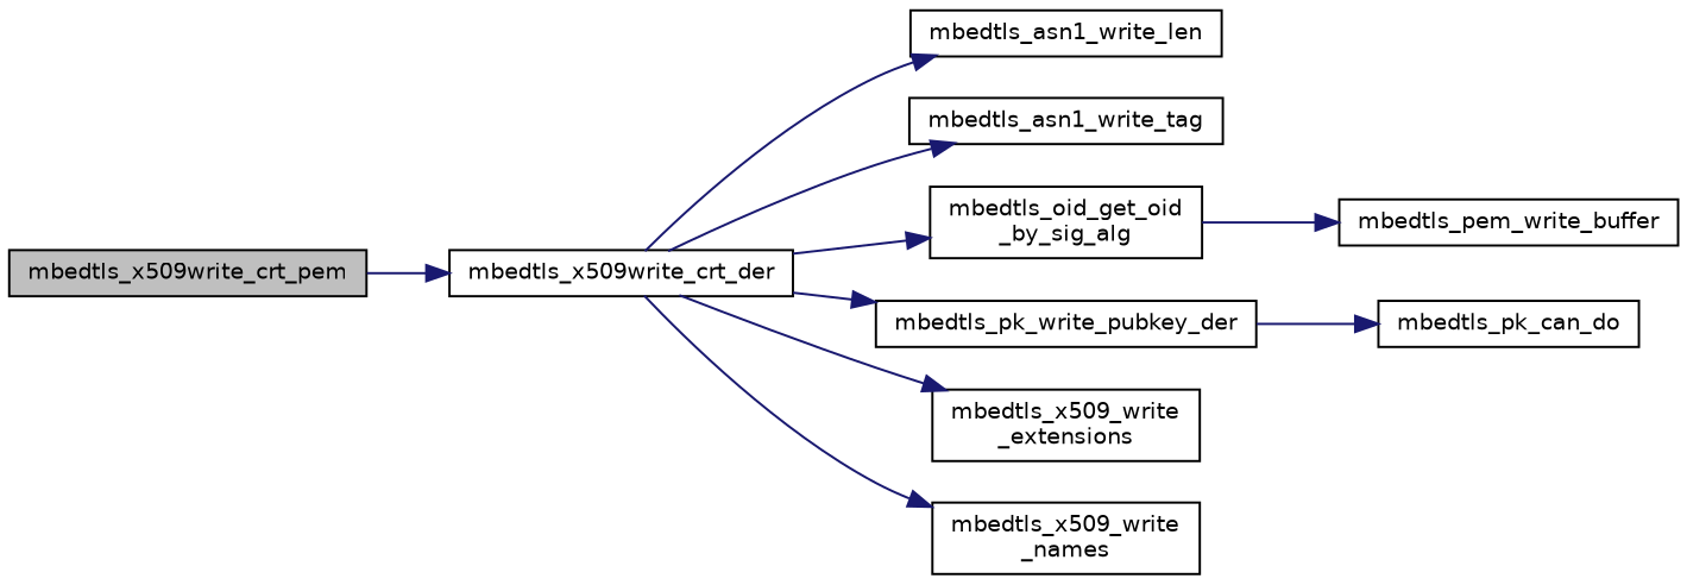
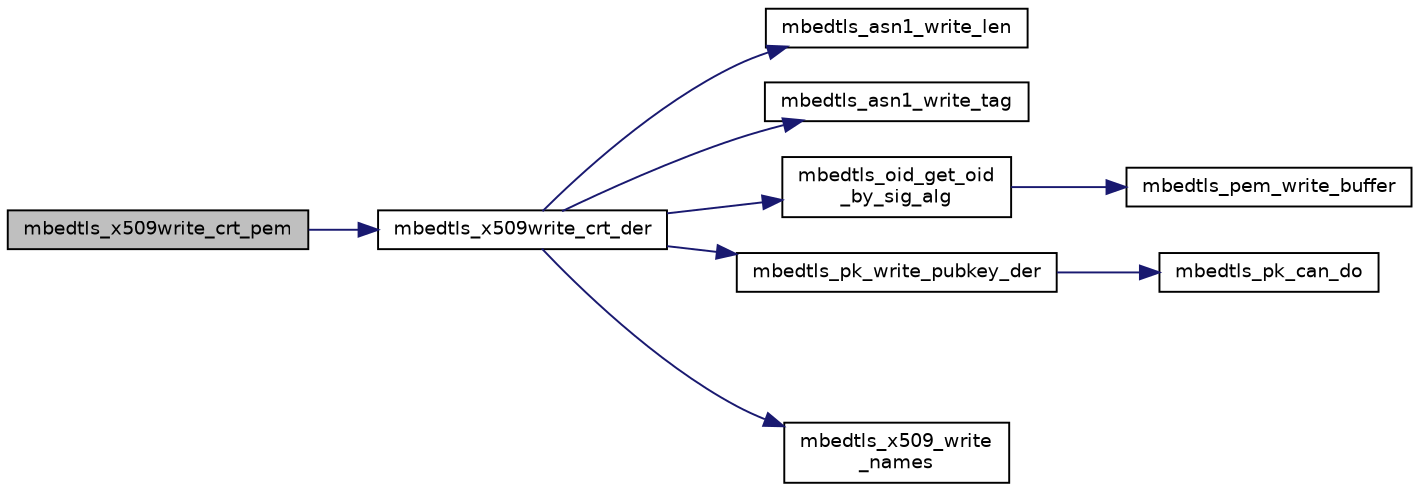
  digraph {
    rankdir=LR
    node [color=black fillcolor=white fontname=Helvetica fontsize=10 shape=record style=filled]
    edge [color=midnightblue fontname=Helvetica fontsize=10 labelfontname=Helvetica labelfontsize=10 style=solid]
    n1 [fillcolor=grey75 fontcolor=black height=0.2 label=mbedtls_x509write_crt_pem width=0.4]
    n2 [height=0.2 label=mbedtls_x509write_crt_der width=0.4]
    n3 [height=0.2 label=mbedtls_pem_write_buffer width=0.4]
    n4 [height=0.2 label=mbedtls_asn1_write_len width=0.4]
    n5 [height=0.2 label=mbedtls_asn1_write_tag width=0.4]
    n6 [height=0.2 label="mbedtls_oid_get_oid\l_by_sig_alg" width=0.4]
    n7 [height=0.2 label=mbedtls_pk_write_pubkey_der width=0.4]
-   n8 [height=0.2 label="mbedtls_x509_write\l_extensions" width=0.4]
    n9 [height=0.2 label="mbedtls_x509_write\l_names" width=0.4]
    n10 [height=0.2 label=mbedtls_pk_can_do width=0.4]
    n1 -> n2
    n2 -> n4
    n2 -> n5
    n2 -> n6
    n2 -> n7
-   n2 -> n8
    n2 -> n9
    n6 -> n3
    n7 -> n10
  }
